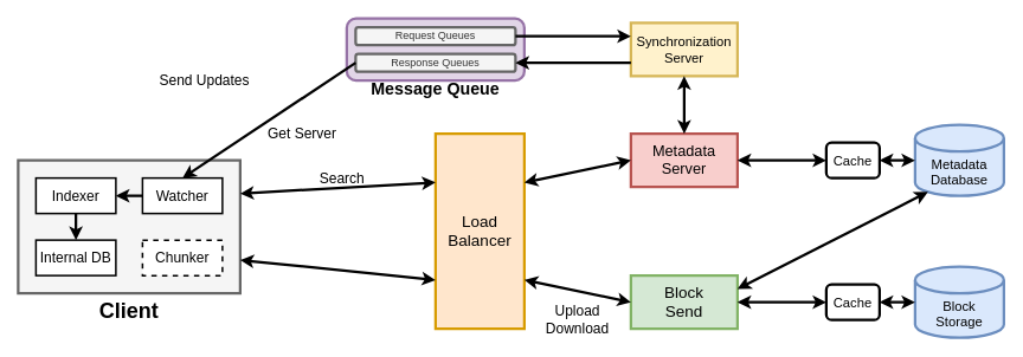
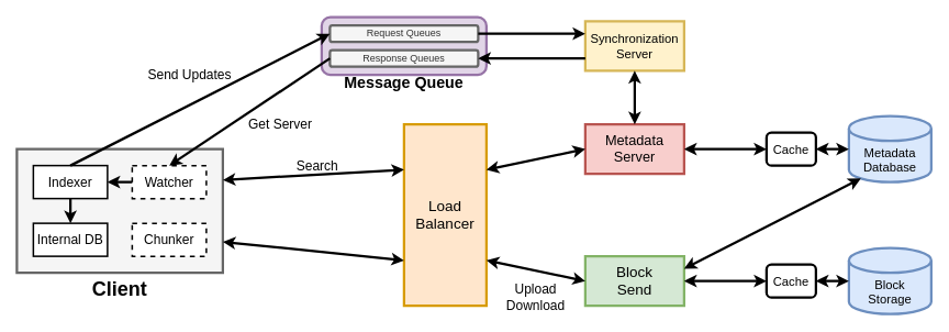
  <mxCell id="0" />
  <mxCell id="1" parent="0" />
  <mxCell id="2" value="" style="rounded=0;whiteSpace=wrap;html=1;strokeWidth=3;fillColor=#f5f5f5;strokeColor=#666666;fontColor=#333333;" vertex="1" parent="1"><mxGeometry x="20" y="180" width="250" height="150" as="geometry" /></mxCell>
  <mxCell id="3" value="&lt;font style=&quot;font-size: 16px&quot;&gt;Chunker&lt;/font&gt;" style="rounded=0;whiteSpace=wrap;html=1;strokeWidth=2;dashed=1;" vertex="1" parent="1"><mxGeometry x="160" y="270" width="90" height="40" as="geometry" /></mxCell>
  <mxCell id="4" value="&lt;font style=&quot;font-size: 16px&quot;&gt;Indexer&lt;/font&gt;" style="rounded=0;whiteSpace=wrap;html=1;strokeWidth=2;" vertex="1" parent="1"><mxGeometry x="40" y="200" width="90" height="40" as="geometry" /></mxCell>
- <mxCell id="5" value="&lt;font style=&quot;font-size: 16px&quot;&gt;Watcher&lt;/font&gt;" style="rounded=0;whiteSpace=wrap;html=1;strokeWidth=2;" vertex="1" parent="1"><mxGeometry x="160" y="200" width="90" height="40" as="geometry" /></mxCell>
+ <mxCell id="5" value="&lt;font style=&quot;font-size: 16px&quot;&gt;Watcher&lt;/font&gt;" style="rounded=0;whiteSpace=wrap;html=1;strokeWidth=2;dashed=1;" vertex="1" parent="1"><mxGeometry x="160" y="200" width="90" height="40" as="geometry" /></mxCell>
  <mxCell id="6" value="&lt;font style=&quot;font-size: 16px&quot;&gt;Internal DB&lt;/font&gt;" style="rounded=0;whiteSpace=wrap;html=1;strokeWidth=2;" vertex="1" parent="1"><mxGeometry x="40" y="270" width="90" height="40" as="geometry" /></mxCell>
  <mxCell id="7" value="&lt;font style=&quot;font-size: 18px&quot;&gt;Load&lt;br&gt;Balancer&lt;/font&gt;" style="rounded=0;whiteSpace=wrap;html=1;strokeWidth=3;fillColor=#ffe6cc;strokeColor=#d79b00;" vertex="1" parent="1"><mxGeometry x="490" y="150" width="100" height="220" as="geometry" /></mxCell>
  <mxCell id="8" value="&lt;font style=&quot;font-size: 17px&quot;&gt;Metadata&lt;br&gt;Server&lt;/font&gt;" style="rounded=0;whiteSpace=wrap;html=1;strokeWidth=3;fillColor=#f8cecc;strokeColor=#b85450;" vertex="1" parent="1"><mxGeometry x="710" y="150" width="120" height="60" as="geometry" /></mxCell>
  <mxCell id="9" value="&lt;font style=&quot;font-size: 18px&quot;&gt;Block&lt;br&gt;Send&lt;/font&gt;" style="rounded=0;whiteSpace=wrap;html=1;strokeWidth=3;fillColor=#d5e8d4;strokeColor=#82b366;" vertex="1" parent="1"><mxGeometry x="710" y="310" width="120" height="60" as="geometry" /></mxCell>
  <mxCell id="10" value="" style="rounded=1;whiteSpace=wrap;html=1;strokeWidth=3;fillColor=#e1d5e7;strokeColor=#9673a6;" vertex="1" parent="1"><mxGeometry x="390" y="20" width="200" height="70" as="geometry" /></mxCell>
  <mxCell id="11" value="Request Queues" style="rounded=1;whiteSpace=wrap;html=1;strokeWidth=3;fillColor=#f5f5f5;strokeColor=#666666;fontColor=#333333;" vertex="1" parent="1"><mxGeometry x="400" y="30" width="180" height="20" as="geometry" /></mxCell>
  <mxCell id="12" value="Response Queues" style="rounded=1;whiteSpace=wrap;html=1;strokeWidth=3;fillColor=#f5f5f5;strokeColor=#666666;fontColor=#333333;" vertex="1" parent="1"><mxGeometry x="400" y="60" width="180" height="20" as="geometry" /></mxCell>
  <mxCell id="13" value="&lt;font style=&quot;font-size: 15px&quot;&gt;Synchronization&lt;br&gt;Server&lt;/font&gt;" style="rounded=0;whiteSpace=wrap;html=1;strokeWidth=3;fillColor=#fff2cc;strokeColor=#d6b656;" vertex="1" parent="1"><mxGeometry x="710" y="25" width="120" height="60" as="geometry" /></mxCell>
  <mxCell id="14" value="&lt;font style=&quot;font-size: 15px&quot;&gt;Metadata&lt;br&gt;Database&lt;/font&gt;" style="shape=cylinder3;whiteSpace=wrap;html=1;boundedLbl=1;backgroundOutline=1;size=15;strokeWidth=3;fillColor=#dae8fc;strokeColor=#6c8ebf;" vertex="1" parent="1"><mxGeometry x="1030" y="140" width="100" height="80" as="geometry" /></mxCell>
  <mxCell id="15" value="&lt;span style=&quot;font-size: 15px&quot;&gt;Block&lt;br&gt;Storage&lt;br&gt;&lt;/span&gt;" style="shape=cylinder3;whiteSpace=wrap;html=1;boundedLbl=1;backgroundOutline=1;size=15;strokeWidth=3;fillColor=#dae8fc;strokeColor=#6c8ebf;" vertex="1" parent="1"><mxGeometry x="1030" y="300" width="100" height="80" as="geometry" /></mxCell>
  <mxCell id="16" value="" style="endArrow=classic;startArrow=classic;html=1;endSize=6;strokeWidth=3;entryX=0;entryY=0.5;entryDx=0;entryDy=0;exitX=1;exitY=0.5;exitDx=0;exitDy=0;" edge="1" parent="1" source="8" target="17"><mxGeometry width="50" height="50" relative="1" as="geometry"><mxPoint x="520" y="110" as="sourcePoint" /><mxPoint x="560" y="150" as="targetPoint" /></mxGeometry></mxCell>
  <mxCell id="17" value="&lt;font style=&quot;font-size: 15px&quot;&gt;Cache&lt;/font&gt;" style="rounded=1;whiteSpace=wrap;html=1;strokeWidth=3;" vertex="1" parent="1"><mxGeometry x="930" y="160" width="60" height="40" as="geometry" /></mxCell>
  <mxCell id="18" value="&lt;font style=&quot;font-size: 15px&quot;&gt;Cache&lt;/font&gt;" style="rounded=1;whiteSpace=wrap;html=1;strokeWidth=3;" vertex="1" parent="1"><mxGeometry x="930" y="320" width="60" height="40" as="geometry" /></mxCell>
  <mxCell id="19" value="" style="endArrow=classic;startArrow=classic;html=1;endSize=6;strokeWidth=3;entryX=0;entryY=0.5;entryDx=0;entryDy=0;entryPerimeter=0;exitX=1;exitY=0.5;exitDx=0;exitDy=0;" edge="1" parent="1" source="17" target="14"><mxGeometry width="50" height="50" relative="1" as="geometry"><mxPoint x="520" y="100" as="sourcePoint" /><mxPoint x="570" y="50" as="targetPoint" /></mxGeometry></mxCell>
  <mxCell id="20" value="" style="endArrow=classic;startArrow=classic;html=1;endSize=6;strokeWidth=3;entryX=0;entryY=0.5;entryDx=0;entryDy=0;exitX=1;exitY=0.5;exitDx=0;exitDy=0;" edge="1" parent="1" source="9" target="18"><mxGeometry width="50" height="50" relative="1" as="geometry"><mxPoint x="520" y="100" as="sourcePoint" /><mxPoint x="570" y="50" as="targetPoint" /></mxGeometry></mxCell>
  <mxCell id="21" value="" style="endArrow=classic;startArrow=classic;html=1;endSize=6;strokeWidth=3;entryX=0;entryY=0.5;entryDx=0;entryDy=0;entryPerimeter=0;exitX=1;exitY=0.5;exitDx=0;exitDy=0;" edge="1" parent="1" source="18" target="15"><mxGeometry width="50" height="50" relative="1" as="geometry"><mxPoint x="520" y="100" as="sourcePoint" /><mxPoint x="570" y="50" as="targetPoint" /></mxGeometry></mxCell>
  <mxCell id="22" value="" style="endArrow=classic;startArrow=classic;html=1;endSize=6;strokeWidth=3;entryX=0.145;entryY=1;entryDx=0;entryDy=-4.35;entryPerimeter=0;exitX=1;exitY=0.25;exitDx=0;exitDy=0;" edge="1" parent="1" source="9" target="14"><mxGeometry width="50" height="50" relative="1" as="geometry"><mxPoint x="520" y="100" as="sourcePoint" /><mxPoint x="570" y="50" as="targetPoint" /></mxGeometry></mxCell>
  <mxCell id="23" value="" style="endArrow=classic;startArrow=classic;html=1;endSize=6;strokeWidth=3;entryX=0;entryY=0.5;entryDx=0;entryDy=0;exitX=1;exitY=0.25;exitDx=0;exitDy=0;" edge="1" parent="1" source="7" target="8"><mxGeometry width="50" height="50" relative="1" as="geometry"><mxPoint x="520" y="100" as="sourcePoint" /><mxPoint x="570" y="50" as="targetPoint" /></mxGeometry></mxCell>
  <mxCell id="24" value="" style="endArrow=classic;startArrow=classic;html=1;endSize=6;strokeWidth=3;entryX=0;entryY=0.5;entryDx=0;entryDy=0;exitX=1;exitY=0.75;exitDx=0;exitDy=0;" edge="1" parent="1" source="7" target="9"><mxGeometry width="50" height="50" relative="1" as="geometry"><mxPoint x="520" y="100" as="sourcePoint" /><mxPoint x="570" y="50" as="targetPoint" /></mxGeometry></mxCell>
  <mxCell id="25" value="&lt;font style=&quot;font-size: 24px&quot;&gt;&lt;b&gt;Client&lt;/b&gt;&lt;/font&gt;" style="text;html=1;strokeColor=none;fillColor=none;align=center;verticalAlign=middle;whiteSpace=wrap;rounded=0;" vertex="1" parent="1"><mxGeometry x="110" y="340" width="70" height="20" as="geometry" /></mxCell>
+ <mxCell id="26" value="" style="endArrow=classic;html=1;endSize=6;strokeWidth=3;exitX=0.5;exitY=0;exitDx=0;exitDy=0;entryX=0;entryY=0.5;entryDx=0;entryDy=0;" edge="1" parent="1" source="4" target="11"><mxGeometry width="50" height="50" relative="1" as="geometry"><mxPoint x="520" y="100" as="sourcePoint" /><mxPoint x="570" y="50" as="targetPoint" /></mxGeometry></mxCell>
  <mxCell id="27" value="" style="endArrow=classic;html=1;endSize=6;strokeWidth=3;entryX=0;entryY=0.25;entryDx=0;entryDy=0;exitX=1;exitY=0.5;exitDx=0;exitDy=0;" edge="1" parent="1" source="11" target="13"><mxGeometry width="50" height="50" relative="1" as="geometry"><mxPoint x="520" y="100" as="sourcePoint" /><mxPoint x="570" y="50" as="targetPoint" /></mxGeometry></mxCell>
  <mxCell id="28" value="" style="endArrow=classic;html=1;endSize=6;strokeWidth=3;exitX=0;exitY=0.75;exitDx=0;exitDy=0;entryX=1;entryY=0.5;entryDx=0;entryDy=0;" edge="1" parent="1" source="13" target="12"><mxGeometry width="50" height="50" relative="1" as="geometry"><mxPoint x="520" y="100" as="sourcePoint" /><mxPoint x="570" y="50" as="targetPoint" /></mxGeometry></mxCell>
  <mxCell id="29" value="" style="endArrow=classic;html=1;endSize=6;strokeWidth=3;entryX=0.5;entryY=0;entryDx=0;entryDy=0;exitX=0;exitY=0.5;exitDx=0;exitDy=0;" edge="1" parent="1" source="12" target="5"><mxGeometry width="50" height="50" relative="1" as="geometry"><mxPoint x="520" y="100" as="sourcePoint" /><mxPoint x="570" y="50" as="targetPoint" /></mxGeometry></mxCell>
  <mxCell id="30" value="" style="endArrow=classic;startArrow=classic;html=1;endSize=6;strokeWidth=3;exitX=1;exitY=0.75;exitDx=0;exitDy=0;entryX=0;entryY=0.75;entryDx=0;entryDy=0;" edge="1" parent="1" source="2" target="7"><mxGeometry width="50" height="50" relative="1" as="geometry"><mxPoint x="520" y="100" as="sourcePoint" /><mxPoint x="570" y="50" as="targetPoint" /></mxGeometry></mxCell>
  <mxCell id="31" value="" style="endArrow=classic;startArrow=classic;html=1;endSize=6;strokeWidth=3;exitX=1;exitY=0.25;exitDx=0;exitDy=0;entryX=0;entryY=0.25;entryDx=0;entryDy=0;" edge="1" parent="1" source="2" target="7"><mxGeometry width="50" height="50" relative="1" as="geometry"><mxPoint x="520" y="100" as="sourcePoint" /><mxPoint x="570" y="50" as="targetPoint" /></mxGeometry></mxCell>
  <mxCell id="32" value="&lt;font style=&quot;font-size: 19px&quot;&gt;&lt;b&gt;Message Queue&lt;/b&gt;&lt;/font&gt;" style="text;html=1;strokeColor=none;fillColor=none;align=center;verticalAlign=middle;whiteSpace=wrap;rounded=0;" vertex="1" parent="1"><mxGeometry x="415" y="90" width="150" height="20" as="geometry" /></mxCell>
  <mxCell id="33" value="" style="endArrow=classic;html=1;endSize=6;strokeWidth=3;exitX=0;exitY=0.5;exitDx=0;exitDy=0;" edge="1" parent="1" source="5"><mxGeometry width="50" height="50" relative="1" as="geometry"><mxPoint x="520" y="100" as="sourcePoint" /><mxPoint x="130" y="220" as="targetPoint" /></mxGeometry></mxCell>
  <mxCell id="34" value="" style="endArrow=classic;html=1;endSize=6;strokeWidth=3;exitX=0.5;exitY=1;exitDx=0;exitDy=0;entryX=0.5;entryY=0;entryDx=0;entryDy=0;" edge="1" parent="1" source="4" target="6"><mxGeometry width="50" height="50" relative="1" as="geometry"><mxPoint x="520" y="120" as="sourcePoint" /><mxPoint x="570" y="70" as="targetPoint" /></mxGeometry></mxCell>
  <mxCell id="35" value="&lt;font style=&quot;font-size: 16px&quot;&gt;Upload&lt;/font&gt;" style="text;html=1;strokeColor=none;fillColor=none;align=center;verticalAlign=middle;whiteSpace=wrap;rounded=0;" vertex="1" parent="1"><mxGeometry x="620" y="340" width="60" height="20" as="geometry" /></mxCell>
  <mxCell id="36" value="&lt;font style=&quot;font-size: 16px&quot;&gt;Download&lt;/font&gt;" style="text;html=1;strokeColor=none;fillColor=none;align=center;verticalAlign=middle;whiteSpace=wrap;rounded=0;" vertex="1" parent="1"><mxGeometry x="610" y="360" width="80" height="20" as="geometry" /></mxCell>
  <mxCell id="37" value="" style="endArrow=classic;startArrow=classic;html=1;endSize=6;strokeWidth=3;entryX=0.5;entryY=1;entryDx=0;entryDy=0;exitX=0.5;exitY=0;exitDx=0;exitDy=0;" edge="1" parent="1" source="8" target="13"><mxGeometry width="50" height="50" relative="1" as="geometry"><mxPoint x="520" y="130" as="sourcePoint" /><mxPoint x="570" y="80" as="targetPoint" /></mxGeometry></mxCell>
  <mxCell id="38" value="&lt;span style=&quot;font-size: 16px&quot;&gt;Send Updates&lt;/span&gt;" style="text;html=1;strokeColor=none;fillColor=none;align=center;verticalAlign=middle;whiteSpace=wrap;rounded=0;" vertex="1" parent="1"><mxGeometry x="170" y="80" width="120" height="20" as="geometry" /></mxCell>
  <mxCell id="39" value="&lt;span style=&quot;font-size: 16px&quot;&gt;Get Server&lt;/span&gt;" style="text;html=1;strokeColor=none;fillColor=none;align=center;verticalAlign=middle;whiteSpace=wrap;rounded=0;" vertex="1" parent="1"><mxGeometry x="290" y="140" width="100" height="20" as="geometry" /></mxCell>
  <mxCell id="40" value="&lt;span style=&quot;font-size: 16px&quot;&gt;Search&lt;/span&gt;" style="text;html=1;strokeColor=none;fillColor=none;align=center;verticalAlign=middle;whiteSpace=wrap;rounded=0;" vertex="1" parent="1"><mxGeometry x="355" y="190" width="60" height="20" as="geometry" /></mxCell>
